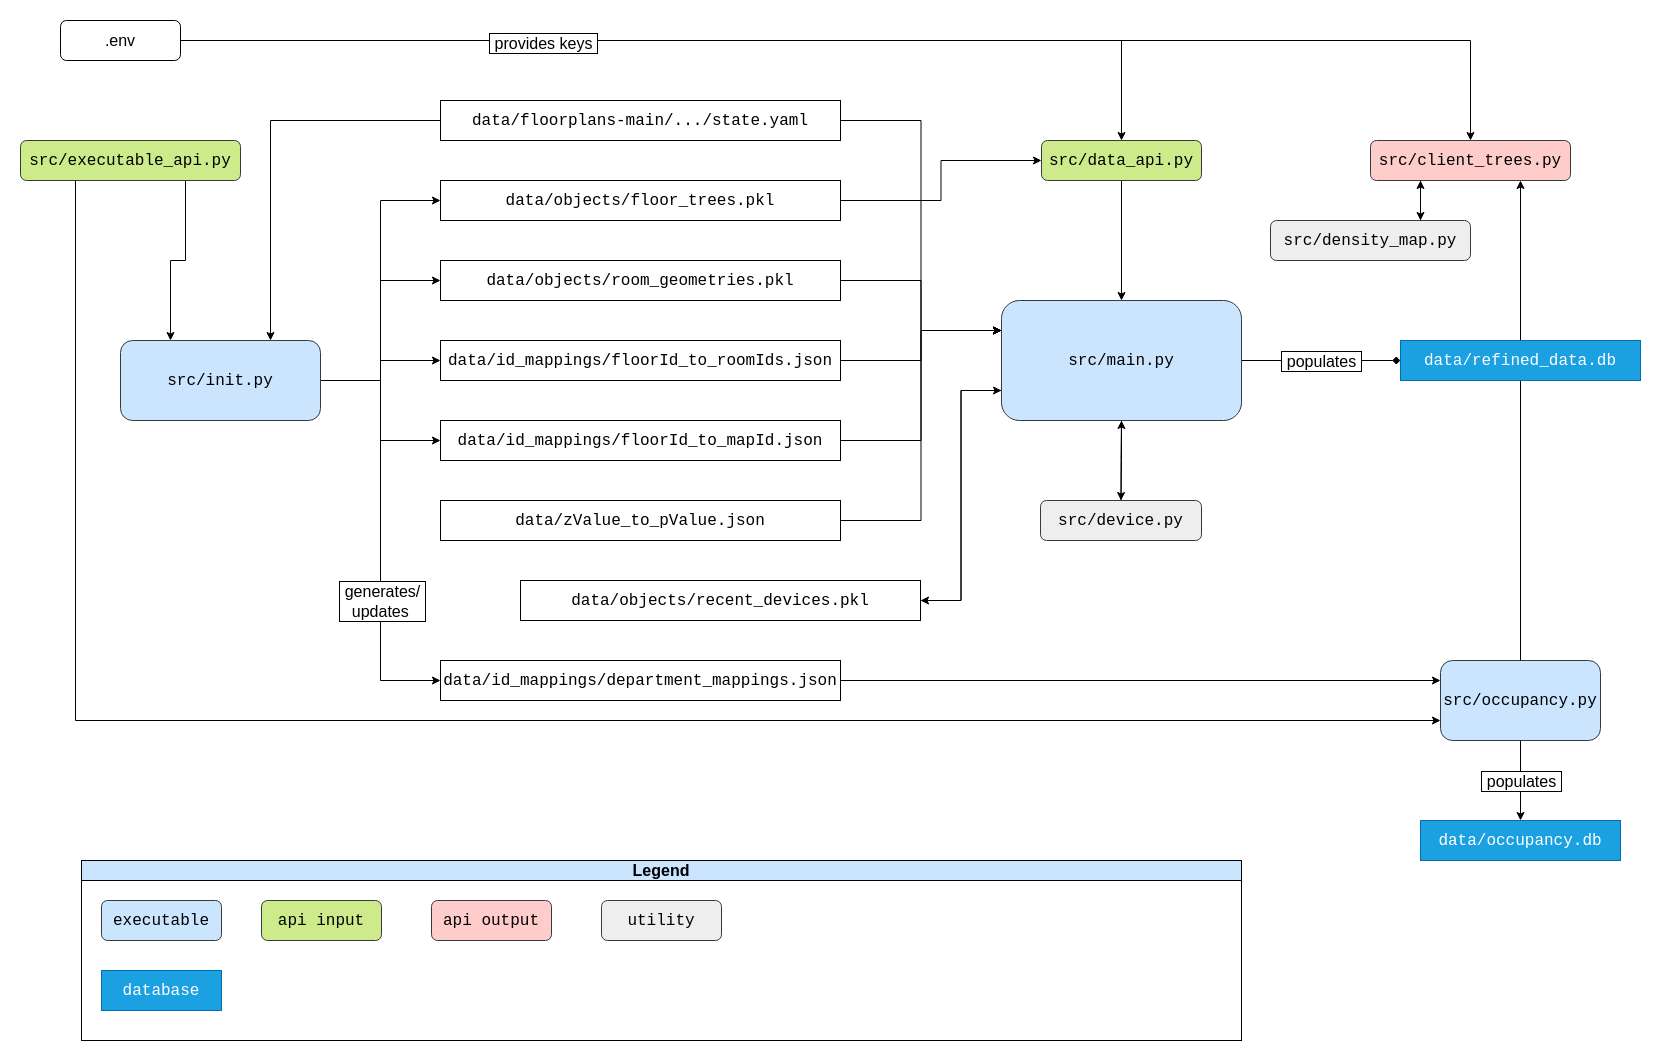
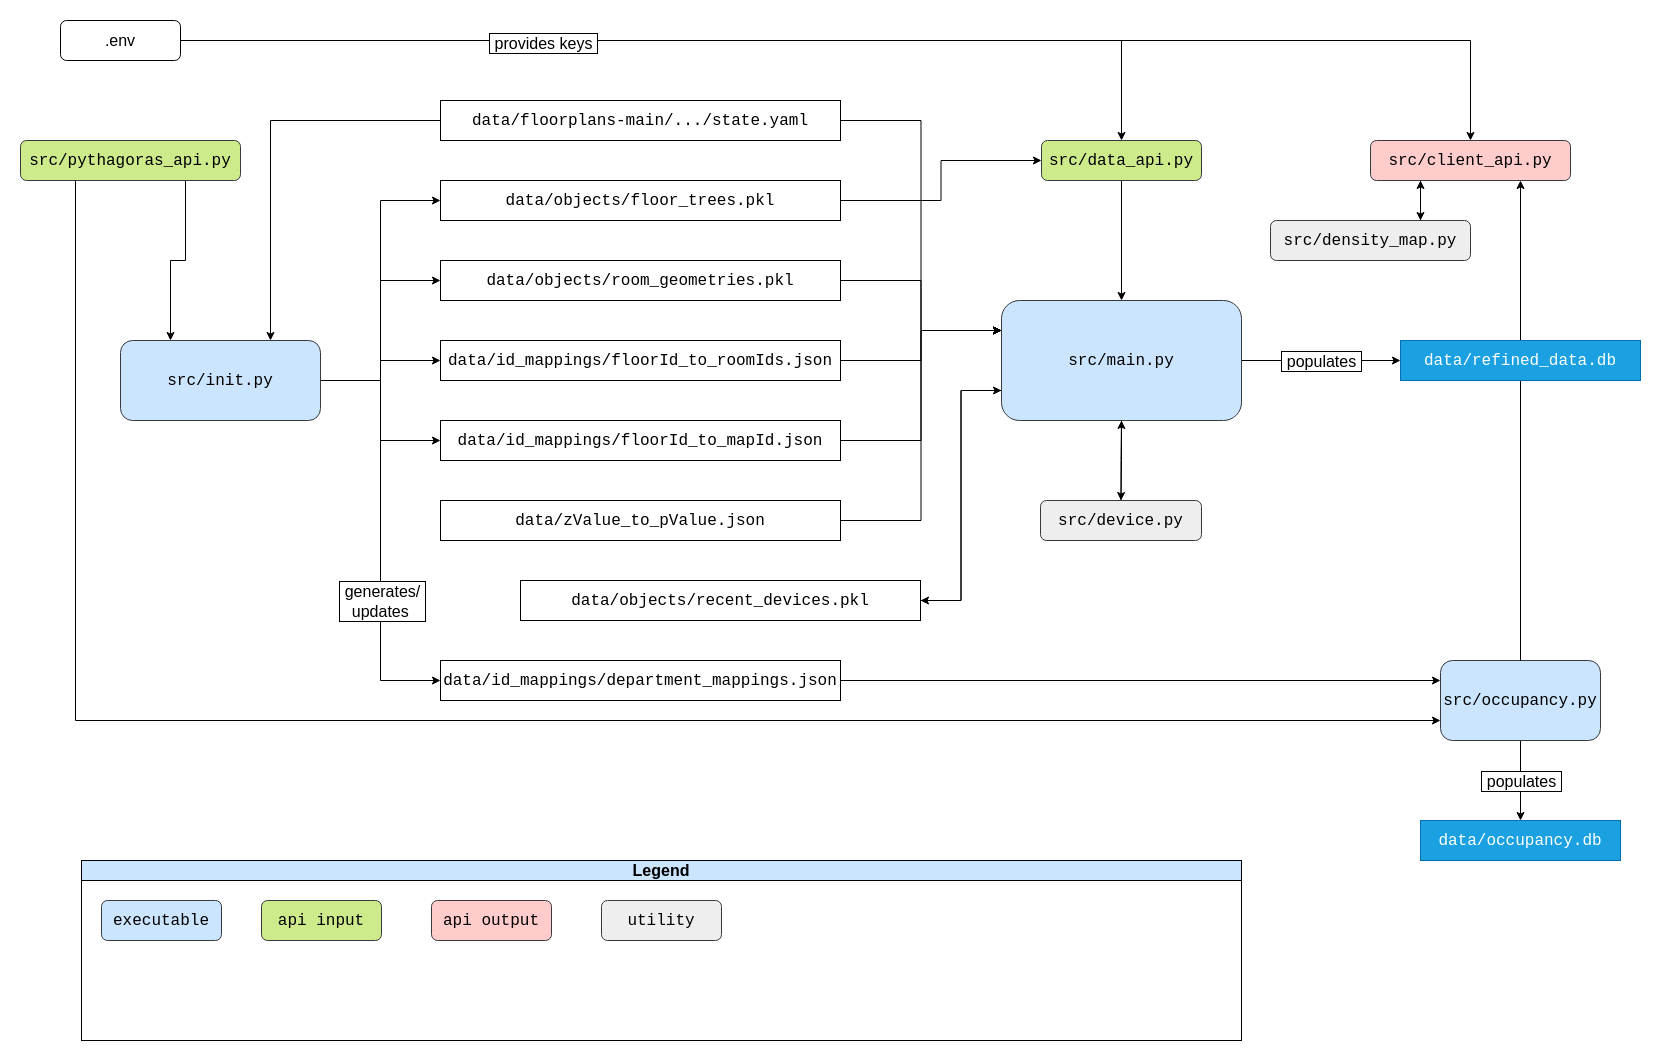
  <mxCell id="0" />
  <mxCell id="1" parent="0" />
  <mxCell id="2" value="" style="rounded=0;whiteSpace=wrap;html=1;fontSize=16;" parent="1" vertex="1"><mxGeometry x="81" y="860" width="1160" height="180" as="geometry" /></mxCell>
  <mxCell id="3" style="edgeStyle=orthogonalEdgeStyle;rounded=0;orthogonalLoop=1;jettySize=auto;html=1;fontSize=16;" parent="1" source="4" target="25" edge="1"><mxGeometry relative="1" as="geometry" /></mxCell>
  <mxCell id="4" value="&lt;font style=&quot;font-size: 16px;&quot; face=&quot;Courier New&quot;&gt;src/data_api.py&lt;/font&gt;" style="rounded=1;whiteSpace=wrap;html=1;fontSize=16;fillColor=#cdeb8b;strokeColor=#36393d;strokeWidth=1;" parent="1" vertex="1"><mxGeometry x="1041" y="140" width="160" height="40" as="geometry" /></mxCell>
  <mxCell id="5" style="edgeStyle=orthogonalEdgeStyle;rounded=0;orthogonalLoop=1;jettySize=auto;html=1;exitX=0.25;exitY=1;exitDx=0;exitDy=0;entryX=0;entryY=0.75;entryDx=0;entryDy=0;fontSize=16;" parent="1" source="7" target="28" edge="1"><mxGeometry relative="1" as="geometry"><mxPoint x="80" y="940" as="targetPoint" /></mxGeometry></mxCell>
  <mxCell id="6" style="edgeStyle=orthogonalEdgeStyle;rounded=0;orthogonalLoop=1;jettySize=auto;html=1;exitX=0.75;exitY=1;exitDx=0;exitDy=0;entryX=0.25;entryY=0;entryDx=0;entryDy=0;" edge="1" parent="1" source="7" target="20"><mxGeometry relative="1" as="geometry" /></mxCell>
- <mxCell id="7" value="&lt;font style=&quot;font-size: 16px;&quot; face=&quot;Courier New&quot;&gt;src/executable_api.py&lt;/font&gt;" style="rounded=1;whiteSpace=wrap;html=1;fontSize=16;fillColor=#cdeb8b;strokeColor=#36393d;strokeWidth=1;" parent="1" vertex="1"><mxGeometry x="20" y="140" width="220" height="40" as="geometry" /></mxCell>
+ <mxCell id="7" value="&lt;font style=&quot;font-size: 16px;&quot; face=&quot;Courier New&quot;&gt;src/pythagoras_api.py&lt;/font&gt;" style="rounded=1;whiteSpace=wrap;html=1;fontSize=16;fillColor=#cdeb8b;strokeColor=#36393d;strokeWidth=1;" parent="1" vertex="1"><mxGeometry x="20" y="140" width="220" height="40" as="geometry" /></mxCell>
  <mxCell id="8" style="edgeStyle=orthogonalEdgeStyle;rounded=0;orthogonalLoop=1;jettySize=auto;html=1;exitX=0.25;exitY=1;exitDx=0;exitDy=0;entryX=0.75;entryY=0;entryDx=0;entryDy=0;fontSize=16;" parent="1" source="9" target="11" edge="1"><mxGeometry relative="1" as="geometry" /></mxCell>
- <mxCell id="9" value="&lt;font style=&quot;font-size: 16px;&quot; face=&quot;Courier New&quot;&gt;src/client_trees.py&lt;/font&gt;" style="rounded=1;whiteSpace=wrap;html=1;fillColor=#ffcccc;strokeColor=#36393d;fontSize=16;" parent="1" vertex="1"><mxGeometry x="1370" y="140" width="200" height="40" as="geometry" /></mxCell>
+ <mxCell id="9" value="&lt;font style=&quot;font-size: 16px;&quot; face=&quot;Courier New&quot;&gt;src/client_api.py&lt;/font&gt;" style="rounded=1;whiteSpace=wrap;html=1;fillColor=#ffcccc;strokeColor=#36393d;fontSize=16;" parent="1" vertex="1"><mxGeometry x="1370" y="140" width="200" height="40" as="geometry" /></mxCell>
  <mxCell id="10" style="edgeStyle=orthogonalEdgeStyle;rounded=0;orthogonalLoop=1;jettySize=auto;html=1;exitX=0.75;exitY=0;exitDx=0;exitDy=0;entryX=0.25;entryY=1;entryDx=0;entryDy=0;fontSize=16;" parent="1" source="11" target="9" edge="1"><mxGeometry relative="1" as="geometry" /></mxCell>
  <mxCell id="11" value="&lt;font style=&quot;font-size: 16px;&quot; face=&quot;Courier New&quot;&gt;src/density_map.py&lt;/font&gt;" style="rounded=1;whiteSpace=wrap;html=1;fillColor=#eeeeee;strokeColor=#36393d;fontSize=16;" parent="1" vertex="1"><mxGeometry x="1270" y="220" width="200" height="40" as="geometry" /></mxCell>
  <mxCell id="12" style="edgeStyle=orthogonalEdgeStyle;rounded=0;orthogonalLoop=1;jettySize=auto;html=1;fontSize=16;" parent="1" source="13" target="25" edge="1"><mxGeometry relative="1" as="geometry" /></mxCell>
  <mxCell id="13" value="&lt;font style=&quot;font-size: 16px;&quot; face=&quot;Courier New&quot;&gt;src/device.py&lt;/font&gt;" style="rounded=1;whiteSpace=wrap;html=1;fillColor=#eeeeee;strokeColor=#36393d;fontSize=16;" parent="1" vertex="1"><mxGeometry x="1040" y="500" width="161" height="40" as="geometry" /></mxCell>
  <mxCell id="14" style="edgeStyle=orthogonalEdgeStyle;rounded=0;orthogonalLoop=1;jettySize=auto;html=1;exitX=1;exitY=0.5;exitDx=0;exitDy=0;entryX=0;entryY=0.5;entryDx=0;entryDy=0;fontSize=16;" parent="1" source="20" target="36" edge="1"><mxGeometry relative="1" as="geometry" /></mxCell>
  <mxCell id="15" style="edgeStyle=orthogonalEdgeStyle;rounded=0;orthogonalLoop=1;jettySize=auto;html=1;exitX=1;exitY=0.5;exitDx=0;exitDy=0;entryX=0;entryY=0.5;entryDx=0;entryDy=0;fontSize=16;" parent="1" source="20" target="38" edge="1"><mxGeometry relative="1" as="geometry" /></mxCell>
  <mxCell id="16" style="edgeStyle=orthogonalEdgeStyle;rounded=0;orthogonalLoop=1;jettySize=auto;html=1;exitX=1;exitY=0.5;exitDx=0;exitDy=0;entryX=0;entryY=0.5;entryDx=0;entryDy=0;fontSize=16;" parent="1" source="20" target="42" edge="1"><mxGeometry relative="1" as="geometry" /></mxCell>
  <mxCell id="17" style="edgeStyle=orthogonalEdgeStyle;rounded=0;orthogonalLoop=1;jettySize=auto;html=1;exitX=1;exitY=0.5;exitDx=0;exitDy=0;entryX=0;entryY=0.5;entryDx=0;entryDy=0;fontSize=16;" parent="1" source="20" target="46" edge="1"><mxGeometry relative="1" as="geometry" /></mxCell>
  <mxCell id="18" value="&amp;nbsp;generates/&amp;nbsp;&lt;div style=&quot;font-size: 16px;&quot;&gt;updates&amp;nbsp;&lt;/div&gt;" style="edgeLabel;html=1;align=center;verticalAlign=middle;resizable=0;points=[];labelBorderColor=default;fontSize=16;" parent="17" vertex="1" connectable="0"><mxGeometry x="-0.894" y="1" relative="1" as="geometry"><mxPoint x="39" y="221" as="offset" /></mxGeometry></mxCell>
  <mxCell id="19" style="edgeStyle=orthogonalEdgeStyle;rounded=0;orthogonalLoop=1;jettySize=auto;html=1;exitX=1;exitY=0.5;exitDx=0;exitDy=0;entryX=0;entryY=0.5;entryDx=0;entryDy=0;" edge="1" parent="1" source="20" target="44"><mxGeometry relative="1" as="geometry" /></mxCell>
  <mxCell id="20" value="&lt;font style=&quot;font-size: 16px;&quot; face=&quot;Courier New&quot;&gt;src/init.py&lt;/font&gt;" style="rounded=1;whiteSpace=wrap;html=1;fillColor=#cce5ff;strokeColor=#36393d;fontSize=16;" parent="1" vertex="1"><mxGeometry x="120" y="340" width="200" height="80" as="geometry" /></mxCell>
- <mxCell id="21" style="edgeStyle=orthogonalEdgeStyle;rounded=0;orthogonalLoop=1;jettySize=auto;html=1;entryX=0;entryY=0.5;entryDx=0;entryDy=0;fontSize=16;endArrow=diamond;" parent="1" source="25" target="31" edge="1"><mxGeometry relative="1" as="geometry" /></mxCell>
+ <mxCell id="21" style="edgeStyle=orthogonalEdgeStyle;rounded=0;orthogonalLoop=1;jettySize=auto;html=1;entryX=0;entryY=0.5;entryDx=0;entryDy=0;fontSize=16;" parent="1" source="25" target="31" edge="1"><mxGeometry relative="1" as="geometry" /></mxCell>
  <mxCell id="22" value="&amp;nbsp;populates&amp;nbsp;" style="edgeLabel;html=1;align=center;verticalAlign=middle;resizable=0;points=[];labelBorderColor=default;fontSize=16;" parent="21" vertex="1" connectable="0"><mxGeometry x="-0.044" y="-1" relative="1" as="geometry"><mxPoint x="3" y="-1" as="offset" /></mxGeometry></mxCell>
  <mxCell id="23" style="edgeStyle=orthogonalEdgeStyle;rounded=0;orthogonalLoop=1;jettySize=auto;html=1;fontSize=16;" parent="1" source="25" target="13" edge="1"><mxGeometry relative="1" as="geometry" /></mxCell>
  <mxCell id="24" style="edgeStyle=orthogonalEdgeStyle;rounded=0;orthogonalLoop=1;jettySize=auto;html=1;exitX=0;exitY=0.75;exitDx=0;exitDy=0;entryX=1;entryY=0.5;entryDx=0;entryDy=0;fontSize=16;" parent="1" source="25" target="40" edge="1"><mxGeometry relative="1" as="geometry" /></mxCell>
  <mxCell id="25" value="&lt;font style=&quot;font-size: 16px;&quot; face=&quot;Courier New&quot;&gt;src/main.py&lt;/font&gt;" style="rounded=1;whiteSpace=wrap;html=1;fillColor=#cce5ff;strokeColor=#36393d;fontSize=16;" parent="1" vertex="1"><mxGeometry x="1001" y="300" width="240" height="120" as="geometry" /></mxCell>
  <mxCell id="26" style="edgeStyle=orthogonalEdgeStyle;rounded=0;orthogonalLoop=1;jettySize=auto;html=1;fontSize=16;" parent="1" source="28" target="32" edge="1"><mxGeometry relative="1" as="geometry" /></mxCell>
  <mxCell id="27" value="&amp;nbsp;populates&amp;nbsp;" style="edgeLabel;html=1;align=center;verticalAlign=middle;resizable=0;points=[];labelBorderColor=default;fontSize=16;" parent="26" vertex="1" connectable="0"><mxGeometry x="-0.1" y="1" relative="1" as="geometry"><mxPoint x="-1" y="4" as="offset" /></mxGeometry></mxCell>
  <mxCell id="28" value="&lt;font style=&quot;font-size: 16px;&quot; face=&quot;Courier New&quot;&gt;src/occupancy.py&lt;/font&gt;" style="rounded=1;whiteSpace=wrap;html=1;fillColor=#cce5ff;strokeColor=#36393d;fontSize=16;" parent="1" vertex="1"><mxGeometry x="1440" y="660" width="160" height="80" as="geometry" /></mxCell>
  <mxCell id="29" style="edgeStyle=orthogonalEdgeStyle;rounded=0;orthogonalLoop=1;jettySize=auto;html=1;exitX=0.5;exitY=1;exitDx=0;exitDy=0;entryX=0.5;entryY=0;entryDx=0;entryDy=0;fontSize=16;endArrow=none;" parent="1" source="31" target="28" edge="1"><mxGeometry relative="1" as="geometry" /></mxCell>
  <mxCell id="30" style="edgeStyle=orthogonalEdgeStyle;rounded=0;orthogonalLoop=1;jettySize=auto;html=1;exitX=0.5;exitY=0;exitDx=0;exitDy=0;entryX=0.75;entryY=1;entryDx=0;entryDy=0;fontSize=16;" parent="1" source="31" target="9" edge="1"><mxGeometry relative="1" as="geometry" /></mxCell>
  <mxCell id="31" value="&lt;font style=&quot;font-size: 16px;&quot; face=&quot;Courier New&quot;&gt;data/refined_data.db&lt;/font&gt;" style="rounded=0;whiteSpace=wrap;html=1;fillColor=#1ba1e2;fontColor=#ffffff;strokeColor=#006EAF;fontSize=16;" parent="1" vertex="1"><mxGeometry x="1400" y="340" width="240" height="40" as="geometry" /></mxCell>
  <mxCell id="32" value="&lt;font style=&quot;font-size: 16px;&quot; face=&quot;Courier New&quot;&gt;data/occupancy.db&lt;/font&gt;" style="rounded=0;whiteSpace=wrap;html=1;fillColor=#1ba1e2;fontColor=#ffffff;strokeColor=#006EAF;fontSize=16;" parent="1" vertex="1"><mxGeometry x="1420" y="820" width="200" height="40" as="geometry" /></mxCell>
  <mxCell id="33" style="edgeStyle=orthogonalEdgeStyle;rounded=0;orthogonalLoop=1;jettySize=auto;html=1;entryX=0;entryY=0.25;entryDx=0;entryDy=0;fontSize=16;" parent="1" source="34" target="25" edge="1"><mxGeometry relative="1" as="geometry" /></mxCell>
  <mxCell id="34" value="&lt;font style=&quot;font-size: 16px;&quot; face=&quot;Courier New&quot;&gt;data/zValue_to_pValue.json&lt;/font&gt;" style="rounded=0;whiteSpace=wrap;html=1;fontSize=16;" parent="1" vertex="1"><mxGeometry x="440" y="500" width="400" height="40" as="geometry" /></mxCell>
  <mxCell id="35" style="edgeStyle=orthogonalEdgeStyle;rounded=0;orthogonalLoop=1;jettySize=auto;html=1;fontSize=16;" parent="1" source="36" target="4" edge="1"><mxGeometry relative="1" as="geometry" /></mxCell>
  <mxCell id="36" value="&lt;font style=&quot;font-size: 16px;&quot; face=&quot;Courier New&quot;&gt;data/objects/floor_trees.pkl&lt;/font&gt;" style="rounded=0;whiteSpace=wrap;html=1;fontSize=16;" parent="1" vertex="1"><mxGeometry x="440" y="180" width="400" height="40" as="geometry" /></mxCell>
  <mxCell id="37" style="edgeStyle=orthogonalEdgeStyle;rounded=0;orthogonalLoop=1;jettySize=auto;html=1;entryX=0;entryY=0.25;entryDx=0;entryDy=0;fontSize=16;" parent="1" source="38" target="25" edge="1"><mxGeometry relative="1" as="geometry" /></mxCell>
  <mxCell id="38" value="&lt;font style=&quot;font-size: 16px;&quot; face=&quot;Courier New&quot;&gt;data/objects/room_geometries.pkl&lt;/font&gt;" style="rounded=0;whiteSpace=wrap;html=1;fontSize=16;" parent="1" vertex="1"><mxGeometry x="440" y="260" width="400" height="40" as="geometry" /></mxCell>
  <mxCell id="39" style="edgeStyle=orthogonalEdgeStyle;rounded=0;orthogonalLoop=1;jettySize=auto;html=1;exitX=1;exitY=0.5;exitDx=0;exitDy=0;entryX=0;entryY=0.75;entryDx=0;entryDy=0;fontSize=16;" parent="1" source="40" target="25" edge="1"><mxGeometry relative="1" as="geometry" /></mxCell>
  <mxCell id="40" value="&lt;font style=&quot;font-size: 16px;&quot; face=&quot;Courier New&quot;&gt;data/objects/recent_devices.pkl&lt;/font&gt;" style="rounded=0;whiteSpace=wrap;html=1;fontSize=16;" parent="1" vertex="1"><mxGeometry x="520" y="580" width="400" height="40" as="geometry" /></mxCell>
  <mxCell id="41" style="edgeStyle=orthogonalEdgeStyle;rounded=0;orthogonalLoop=1;jettySize=auto;html=1;entryX=0;entryY=0.25;entryDx=0;entryDy=0;fontSize=16;" parent="1" source="42" target="25" edge="1"><mxGeometry relative="1" as="geometry" /></mxCell>
  <mxCell id="42" value="&lt;font style=&quot;font-size: 16px;&quot; face=&quot;Courier New&quot;&gt;data/id_mappings/floorId_to_roomIds.json&lt;/font&gt;" style="rounded=0;whiteSpace=wrap;html=1;fontSize=16;" parent="1" vertex="1"><mxGeometry x="440" y="340" width="400" height="40" as="geometry" /></mxCell>
  <mxCell id="43" style="edgeStyle=orthogonalEdgeStyle;rounded=0;orthogonalLoop=1;jettySize=auto;html=1;entryX=0;entryY=0.25;entryDx=0;entryDy=0;fontSize=16;" parent="1" source="44" target="25" edge="1"><mxGeometry relative="1" as="geometry" /></mxCell>
  <mxCell id="44" value="&lt;font style=&quot;font-size: 16px;&quot; face=&quot;Courier New&quot;&gt;data/id_mappings/floorId_to_mapId.json&lt;/font&gt;" style="rounded=0;whiteSpace=wrap;html=1;fontSize=16;" parent="1" vertex="1"><mxGeometry x="440" y="420" width="400" height="40" as="geometry" /></mxCell>
  <mxCell id="45" style="edgeStyle=orthogonalEdgeStyle;rounded=0;orthogonalLoop=1;jettySize=auto;html=1;exitX=1;exitY=0.5;exitDx=0;exitDy=0;entryX=0;entryY=0.25;entryDx=0;entryDy=0;fontSize=16;" parent="1" source="46" target="28" edge="1"><mxGeometry relative="1" as="geometry" /></mxCell>
  <mxCell id="46" value="&lt;font style=&quot;font-size: 16px;&quot; face=&quot;Courier New&quot;&gt;data/id_mappings/department_mappings.json&lt;/font&gt;" style="rounded=0;whiteSpace=wrap;html=1;fontSize=16;" parent="1" vertex="1"><mxGeometry x="440" y="660" width="400" height="40" as="geometry" /></mxCell>
  <mxCell id="47" style="edgeStyle=orthogonalEdgeStyle;rounded=0;orthogonalLoop=1;jettySize=auto;html=1;entryX=0;entryY=0.25;entryDx=0;entryDy=0;fontSize=16;" parent="1" source="49" target="25" edge="1"><mxGeometry relative="1" as="geometry" /></mxCell>
  <mxCell id="48" style="edgeStyle=orthogonalEdgeStyle;rounded=0;orthogonalLoop=1;jettySize=auto;html=1;exitX=0;exitY=0.5;exitDx=0;exitDy=0;entryX=0.75;entryY=0;entryDx=0;entryDy=0;" edge="1" parent="1" source="49" target="20"><mxGeometry relative="1" as="geometry" /></mxCell>
  <mxCell id="49" value="&lt;font style=&quot;font-size: 16px;&quot; face=&quot;Courier New&quot;&gt;data/floorplans-main/.../state.yaml&lt;/font&gt;" style="rounded=0;whiteSpace=wrap;html=1;fontSize=16;" parent="1" vertex="1"><mxGeometry x="440" y="100" width="400" height="40" as="geometry" /></mxCell>
  <mxCell id="50" style="edgeStyle=orthogonalEdgeStyle;rounded=0;orthogonalLoop=1;jettySize=auto;html=1;fontSize=16;" parent="1" source="53" target="4" edge="1"><mxGeometry relative="1" as="geometry" /></mxCell>
  <mxCell id="51" style="edgeStyle=orthogonalEdgeStyle;rounded=0;orthogonalLoop=1;jettySize=auto;html=1;fontSize=16;" parent="1" source="53" target="9" edge="1"><mxGeometry relative="1" as="geometry" /></mxCell>
  <mxCell id="52" value="&lt;font style=&quot;font-size: 16px;&quot;&gt;&amp;nbsp;provides keys&amp;nbsp;&lt;/font&gt;" style="edgeLabel;html=1;align=center;verticalAlign=middle;resizable=0;points=[];labelBorderColor=default;fontSize=16;" parent="51" vertex="1" connectable="0"><mxGeometry x="-0.479" y="-2" relative="1" as="geometry"><mxPoint as="offset" /></mxGeometry></mxCell>
  <mxCell id="53" value=".env" style="whiteSpace=wrap;html=1;fontSize=16;rounded=1;" parent="1" vertex="1"><mxGeometry x="60" y="20" width="120" height="40" as="geometry" /></mxCell>
  <mxCell id="54" value="&lt;font style=&quot;font-size: 16px;&quot; face=&quot;Courier New&quot;&gt;executable&lt;/font&gt;" style="rounded=1;whiteSpace=wrap;html=1;fillColor=#cce5ff;strokeColor=#36393d;fontSize=16;" parent="1" vertex="1"><mxGeometry x="101" y="900" width="120" height="40" as="geometry" /></mxCell>
  <mxCell id="55" value="&lt;font style=&quot;font-size: 16px;&quot; face=&quot;Courier New&quot;&gt;api input&lt;/font&gt;" style="rounded=1;whiteSpace=wrap;html=1;fillColor=#cdeb8b;strokeColor=#36393d;fontSize=16;" parent="1" vertex="1"><mxGeometry x="261" y="900" width="120" height="40" as="geometry" /></mxCell>
  <mxCell id="56" value="&lt;font style=&quot;font-size: 16px;&quot; face=&quot;Courier New&quot;&gt;api output&lt;/font&gt;" style="rounded=1;whiteSpace=wrap;html=1;fillColor=#ffcccc;strokeColor=#36393d;fontSize=16;" parent="1" vertex="1"><mxGeometry x="431" y="900" width="120" height="40" as="geometry" /></mxCell>
  <mxCell id="57" value="&lt;font style=&quot;font-size: 16px;&quot; face=&quot;Courier New&quot;&gt;utility&lt;/font&gt;" style="rounded=1;whiteSpace=wrap;html=1;fillColor=#eeeeee;strokeColor=#36393d;fontSize=16;" parent="1" vertex="1"><mxGeometry x="601" y="900" width="120" height="40" as="geometry" /></mxCell>
- <mxCell id="58" value="&lt;font style=&quot;font-size: 16px;&quot; face=&quot;Courier New&quot;&gt;database&lt;/font&gt;" style="rounded=0;whiteSpace=wrap;html=1;fillColor=#1ba1e2;strokeColor=#006EAF;fontColor=#ffffff;fontSize=16;" parent="1" vertex="1"><mxGeometry x="101" y="970" width="120" height="40" as="geometry" /></mxCell>
  <mxCell id="59" value="&lt;b style=&quot;font-size: 16px;&quot;&gt;Legend&lt;/b&gt;" style="rounded=0;whiteSpace=wrap;html=1;fontSize=16;fillColor=#cce5ff;" parent="1" vertex="1"><mxGeometry x="81" y="860" width="1160" height="20" as="geometry" /></mxCell>
